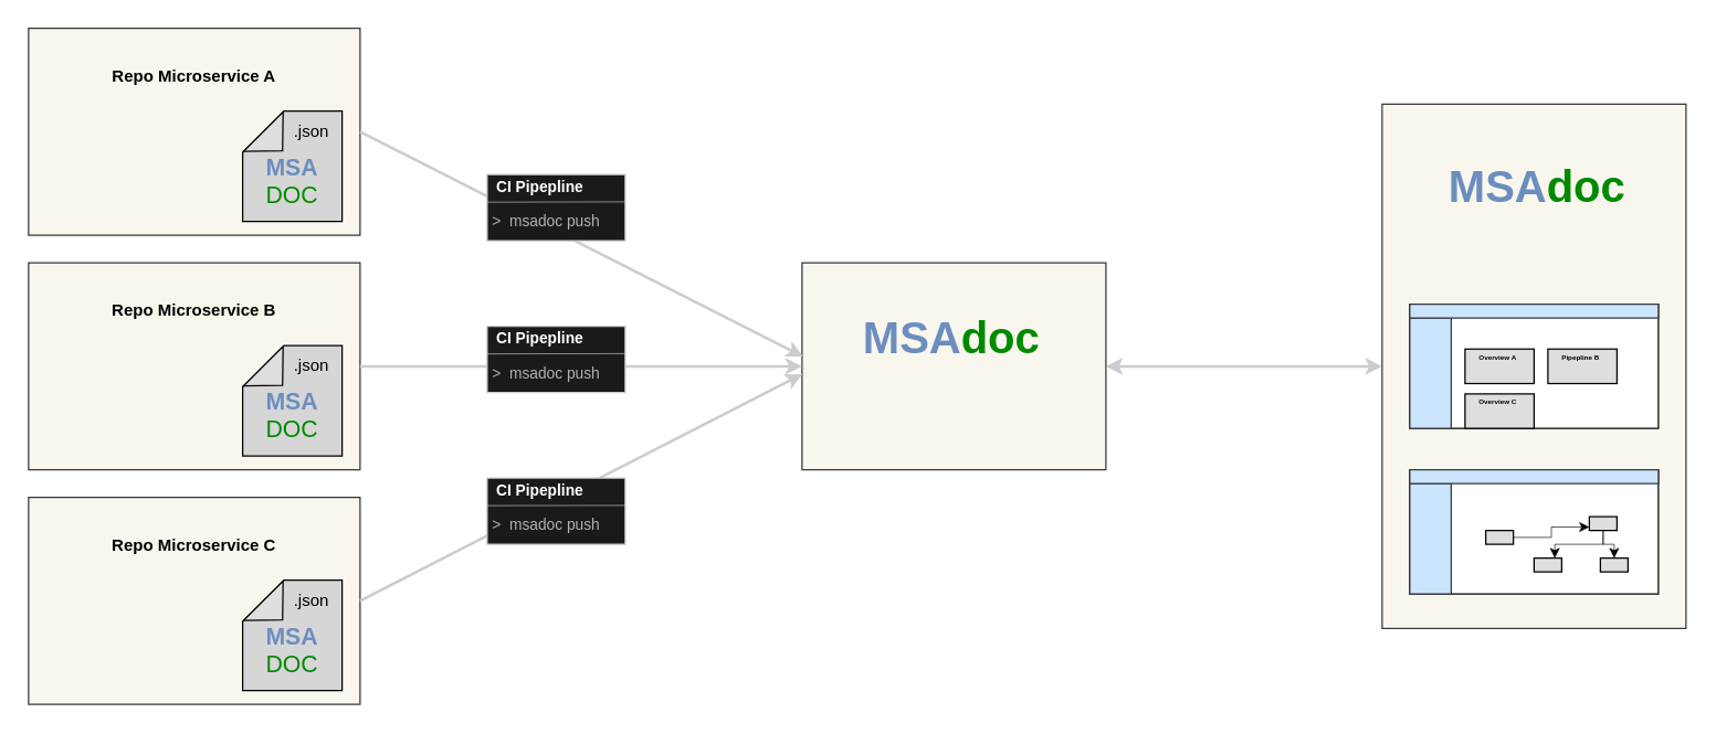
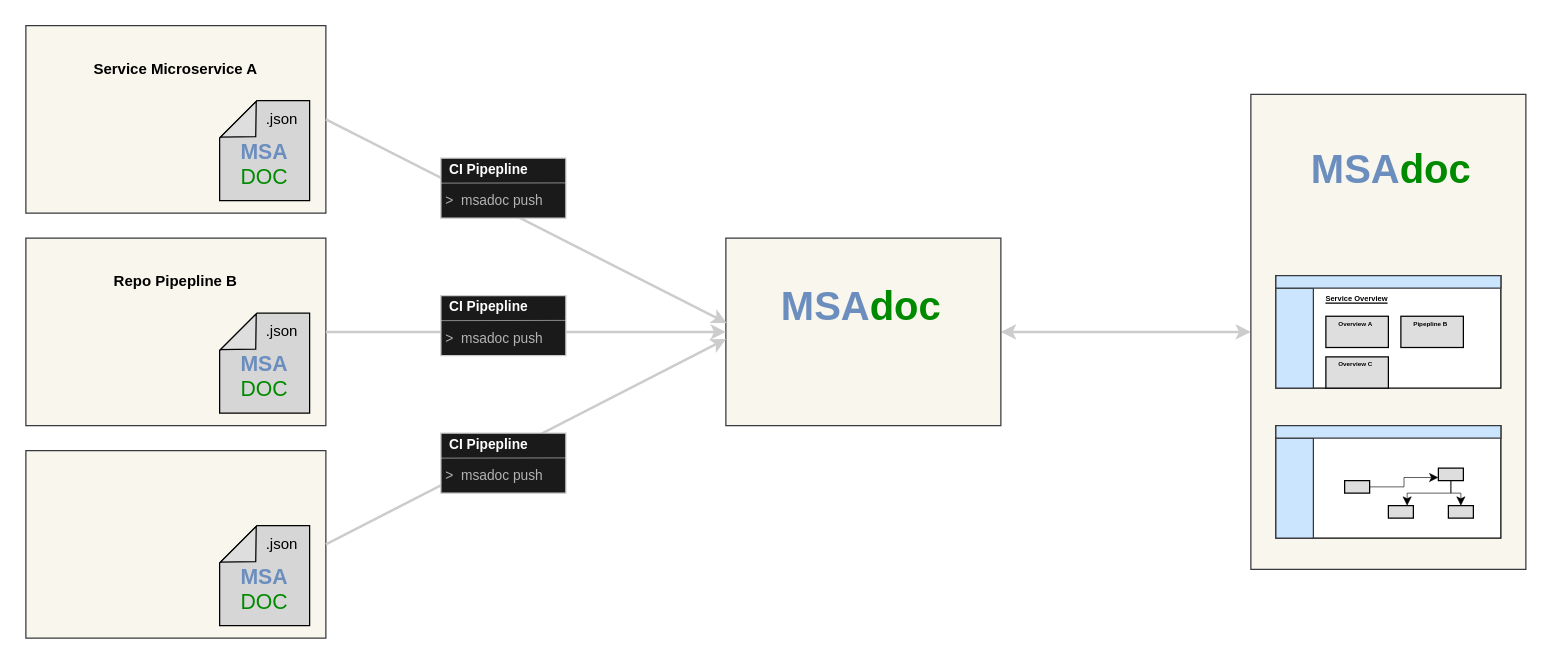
  <mxCell id="0" />
  <mxCell id="1" parent="0" />
  <mxCell id="2" value="" style="group;" connectable="0" vertex="1" parent="1"><mxGeometry y="20" width="240" height="150" as="geometry" x="20" /></mxCell>
  <mxCell id="3" value="" style="rounded=0;whiteSpace=wrap;html=1;fillColor=#f9f7ed;strokeColor=#36393d;" vertex="1" parent="2"><mxGeometry width="240" height="150" as="geometry" /></mxCell>
- <mxCell id="4" value="Repo Microservice A" style="text;html=1;strokeColor=none;fillColor=none;align=center;verticalAlign=middle;whiteSpace=wrap;rounded=0;fontStyle=1" vertex="1" parent="2"><mxGeometry y="15.0" width="240" height="40.909" as="geometry" /></mxCell>
+ <mxCell id="4" value="Service Microservice A" style="text;html=1;strokeColor=none;fillColor=none;align=center;verticalAlign=middle;whiteSpace=wrap;rounded=0;fontStyle=1" vertex="1" parent="2"><mxGeometry y="15.0" width="240" height="40.909" as="geometry" /></mxCell>
  <mxCell id="5" value="" style="group" connectable="0" vertex="1" parent="2"><mxGeometry x="155" y="60" width="100" height="80" as="geometry" /></mxCell>
  <mxCell id="6" value="" style="group" connectable="0" vertex="1" parent="5"><mxGeometry width="72" height="80" as="geometry" /></mxCell>
  <mxCell id="7" style="edgeStyle=orthogonalEdgeStyle;rounded=0;orthogonalLoop=1;jettySize=auto;html=1;exitX=1;exitY=0.5;exitDx=0;exitDy=0;exitPerimeter=0;entryX=1;entryY=0.25;entryDx=0;entryDy=0;fontColor=#000000;" edge="1" parent="6" source="8" target="11"><mxGeometry relative="1" as="geometry" /></mxCell>
  <mxCell id="8" value="" style="shape=card;whiteSpace=wrap;html=1;fillColor=#D6D6D6;" vertex="1" parent="6"><mxGeometry width="72" height="80" as="geometry" /></mxCell>
  <mxCell id="9" value="" style="triangle;whiteSpace=wrap;html=1;rotation=45;fillColor=#DEDEDE;" vertex="1" parent="6"><mxGeometry x="12.13" y="1.69" width="19.63" height="40.38" as="geometry" /></mxCell>
  <mxCell id="10" value="DOC" style="text;html=1;align=center;verticalAlign=middle;whiteSpace=wrap;rounded=0;fontSize=17;fontStyle=0;fontColor=#008A00;" vertex="1" parent="6"><mxGeometry x="9" y="50.4" width="54" height="24" as="geometry" /></mxCell>
  <mxCell id="11" value="MSA" style="text;html=1;align=center;verticalAlign=middle;whiteSpace=wrap;rounded=0;fontSize=17;fontStyle=1;fontColor=#6C8EBF;" vertex="1" parent="6"><mxGeometry x="9" y="30" width="54" height="24" as="geometry" /></mxCell>
  <mxCell id="12" value="&lt;font color=&quot;#000000&quot;&gt;.json&lt;/font&gt;" style="text;html=1;strokeColor=none;fillColor=none;align=center;verticalAlign=middle;whiteSpace=wrap;rounded=0;fontColor=#008A00;" vertex="1" parent="6"><mxGeometry x="30" width="40" height="30" as="geometry" /></mxCell>
  <mxCell id="13" value="" style="group;" connectable="0" vertex="1" parent="1"><mxGeometry y="190" width="240" height="150" as="geometry" x="20" /></mxCell>
  <mxCell id="14" value="" style="rounded=0;whiteSpace=wrap;html=1;fillColor=#f9f7ed;strokeColor=#36393d;" vertex="1" parent="13"><mxGeometry width="240" height="150" as="geometry" /></mxCell>
- <mxCell id="15" value="Repo Microservice B" style="text;html=1;strokeColor=none;fillColor=none;align=center;verticalAlign=middle;whiteSpace=wrap;rounded=0;fontStyle=1" vertex="1" parent="13"><mxGeometry y="15.0" width="240" height="40.909" as="geometry" /></mxCell>
+ <mxCell id="15" value="Repo Pipepline B" style="text;html=1;strokeColor=none;fillColor=none;align=center;verticalAlign=middle;whiteSpace=wrap;rounded=0;fontStyle=1" vertex="1" parent="13"><mxGeometry y="15.0" width="240" height="40.909" as="geometry" /></mxCell>
  <mxCell id="16" value="" style="group" connectable="0" vertex="1" parent="13"><mxGeometry x="155" y="60" width="100" height="80" as="geometry" /></mxCell>
  <mxCell id="17" value="" style="group" connectable="0" vertex="1" parent="16"><mxGeometry width="72" height="80" as="geometry" /></mxCell>
  <mxCell id="18" style="edgeStyle=orthogonalEdgeStyle;rounded=0;orthogonalLoop=1;jettySize=auto;html=1;exitX=1;exitY=0.5;exitDx=0;exitDy=0;exitPerimeter=0;entryX=1;entryY=0.25;entryDx=0;entryDy=0;fontColor=#000000;" edge="1" parent="17" source="19" target="22"><mxGeometry relative="1" as="geometry" /></mxCell>
  <mxCell id="19" value="" style="shape=card;whiteSpace=wrap;html=1;fillColor=#D6D6D6;" vertex="1" parent="17"><mxGeometry width="72" height="80" as="geometry" /></mxCell>
  <mxCell id="20" value="" style="triangle;whiteSpace=wrap;html=1;rotation=45;fillColor=#DEDEDE;" vertex="1" parent="17"><mxGeometry x="12.13" y="1.69" width="19.63" height="40.38" as="geometry" /></mxCell>
  <mxCell id="21" value="DOC" style="text;html=1;align=center;verticalAlign=middle;whiteSpace=wrap;rounded=0;fontSize=17;fontStyle=0;fontColor=#008A00;" vertex="1" parent="17"><mxGeometry x="9" y="50.4" width="54" height="24" as="geometry" /></mxCell>
  <mxCell id="22" value="MSA" style="text;html=1;align=center;verticalAlign=middle;whiteSpace=wrap;rounded=0;fontSize=17;fontStyle=1;fontColor=#6C8EBF;" vertex="1" parent="17"><mxGeometry x="9" y="30" width="54" height="24" as="geometry" /></mxCell>
  <mxCell id="23" value="&lt;font color=&quot;#000000&quot;&gt;.json&lt;/font&gt;" style="text;html=1;strokeColor=none;fillColor=none;align=center;verticalAlign=middle;whiteSpace=wrap;rounded=0;fontColor=#008A00;" vertex="1" parent="17"><mxGeometry x="30" width="40" height="30" as="geometry" /></mxCell>
  <mxCell id="24" value="" style="group;" connectable="0" vertex="1" parent="1"><mxGeometry y="360" width="240" height="150" as="geometry" x="20" /></mxCell>
  <mxCell id="25" value="" style="rounded=0;whiteSpace=wrap;html=1;fillColor=#f9f7ed;strokeColor=#36393d;" vertex="1" parent="24"><mxGeometry width="240" height="150" as="geometry" /></mxCell>
- <mxCell id="26" value="Repo Microservice C" style="text;html=1;strokeColor=none;fillColor=none;align=center;verticalAlign=middle;whiteSpace=wrap;rounded=0;fontStyle=1" vertex="1" parent="24"><mxGeometry y="15.0" width="240" height="40.909" as="geometry" /></mxCell>
  <mxCell id="27" value="" style="group" connectable="0" vertex="1" parent="24"><mxGeometry x="155" y="60" width="100" height="80" as="geometry" /></mxCell>
  <mxCell id="28" value="" style="group" connectable="0" vertex="1" parent="27"><mxGeometry width="72" height="80" as="geometry" /></mxCell>
  <mxCell id="29" style="edgeStyle=orthogonalEdgeStyle;rounded=0;orthogonalLoop=1;jettySize=auto;html=1;exitX=1;exitY=0.5;exitDx=0;exitDy=0;exitPerimeter=0;entryX=1;entryY=0.25;entryDx=0;entryDy=0;fontColor=#000000;" edge="1" parent="28" source="30" target="33"><mxGeometry relative="1" as="geometry" /></mxCell>
  <mxCell id="30" value="" style="shape=card;whiteSpace=wrap;html=1;fillColor=#D6D6D6;" vertex="1" parent="28"><mxGeometry width="72" height="80" as="geometry" /></mxCell>
  <mxCell id="31" value="" style="triangle;whiteSpace=wrap;html=1;rotation=45;fillColor=#DEDEDE;" vertex="1" parent="28"><mxGeometry x="12.13" y="1.69" width="19.63" height="40.38" as="geometry" /></mxCell>
  <mxCell id="32" value="DOC" style="text;html=1;align=center;verticalAlign=middle;whiteSpace=wrap;rounded=0;fontSize=17;fontStyle=0;fontColor=#008A00;" vertex="1" parent="28"><mxGeometry x="9" y="50.4" width="54" height="24" as="geometry" /></mxCell>
  <mxCell id="33" value="MSA" style="text;html=1;align=center;verticalAlign=middle;whiteSpace=wrap;rounded=0;fontSize=17;fontStyle=1;fontColor=#6C8EBF;" vertex="1" parent="28"><mxGeometry x="9" y="30" width="54" height="24" as="geometry" /></mxCell>
  <mxCell id="34" value="&lt;font color=&quot;#000000&quot;&gt;.json&lt;/font&gt;" style="text;html=1;strokeColor=none;fillColor=none;align=center;verticalAlign=middle;whiteSpace=wrap;rounded=0;fontColor=#008A00;" vertex="1" parent="28"><mxGeometry x="30" width="40" height="30" as="geometry" /></mxCell>
  <mxCell id="35" value="" style="edgeStyle=orthogonalEdgeStyle;rounded=0;orthogonalLoop=1;jettySize=auto;html=1;fontSize=20;fontColor=#000000;startArrow=classic;startFill=1;strokeWidth=2;fillColor=#f9f7ed;strokeColor=#CCCCCC;" edge="1" parent="1" source="36" target="43"><mxGeometry relative="1" as="geometry" /></mxCell>
  <mxCell id="36" value="" style="rounded=0;whiteSpace=wrap;html=1;fillColor=#f9f7ed;strokeColor=#36393d;" vertex="1" parent="1"><mxGeometry x="580" y="190" width="220" height="150" as="geometry" /></mxCell>
  <mxCell id="37" value="" style="group" connectable="0" vertex="1" parent="1"><mxGeometry x="630" y="230" width="124" height="30" as="geometry" /></mxCell>
  <mxCell id="38" value="MSA" style="text;html=1;strokeColor=none;fillColor=none;align=center;verticalAlign=middle;whiteSpace=wrap;rounded=0;fontSize=32;fontStyle=1;fontColor=#6C8EBF;" vertex="1" parent="37"><mxGeometry width="60" height="30" as="geometry" /></mxCell>
  <mxCell id="39" value="doc" style="text;html=1;align=center;verticalAlign=middle;whiteSpace=wrap;rounded=0;fontSize=32;fontStyle=1;fontColor=#008A00;" vertex="1" parent="37"><mxGeometry x="64" width="60" height="30" as="geometry" /></mxCell>
  <mxCell id="40" value="" style="endArrow=classic;html=1;rounded=0;fontSize=24;fontColor=#000000;exitX=1;exitY=0.5;exitDx=0;exitDy=0;entryX=0.003;entryY=0.453;entryDx=0;entryDy=0;entryPerimeter=0;strokeWidth=2;fillColor=#f9f7ed;strokeColor=#CCCCCC;" edge="1" parent="1" source="3" target="36"><mxGeometry width="50" height="50" relative="1" as="geometry"><mxPoint x="530" y="140" as="sourcePoint" /><mxPoint x="580" y="265" as="targetPoint" /></mxGeometry></mxCell>
  <mxCell id="41" value="" style="endArrow=classic;html=1;rounded=0;fontSize=24;fontColor=#000000;exitX=1;exitY=0.5;exitDx=0;exitDy=0;entryX=0;entryY=0.5;entryDx=0;entryDy=0;strokeWidth=2;fillColor=#f9f7ed;strokeColor=#CCCCCC;" edge="1" parent="1" source="14" target="36"><mxGeometry width="50" height="50" relative="1" as="geometry"><mxPoint x="600" y="180" as="sourcePoint" /><mxPoint x="650" y="130" as="targetPoint" /></mxGeometry></mxCell>
  <mxCell id="42" value="" style="endArrow=classic;html=1;rounded=0;fontSize=24;fontColor=#000000;entryX=0.001;entryY=0.538;entryDx=0;entryDy=0;entryPerimeter=0;exitX=1;exitY=0.5;exitDx=0;exitDy=0;strokeWidth=2;fillColor=#f9f7ed;strokeColor=#CCCCCC;" edge="1" parent="1" source="25" target="36"><mxGeometry width="50" height="50" relative="1" as="geometry"><mxPoint x="390" y="440" as="sourcePoint" /><mxPoint x="650" y="310" as="targetPoint" /></mxGeometry></mxCell>
  <mxCell id="43" value="" style="rounded=0;whiteSpace=wrap;html=1;fillColor=#f9f7ed;strokeColor=#36393d;" vertex="1" parent="1"><mxGeometry x="1000" y="75" width="220" height="380" as="geometry" /></mxCell>
  <mxCell id="44" value="" style="group" connectable="0" vertex="1" parent="1"><mxGeometry x="1054" y="120" width="124" height="30" as="geometry" /></mxCell>
  <mxCell id="45" value="MSA" style="text;html=1;strokeColor=none;fillColor=none;align=center;verticalAlign=middle;whiteSpace=wrap;rounded=0;fontSize=32;fontStyle=1;fontColor=#6C8EBF;" vertex="1" parent="44"><mxGeometry width="60" height="30" as="geometry" /></mxCell>
  <mxCell id="46" value="doc" style="text;html=1;align=center;verticalAlign=middle;whiteSpace=wrap;rounded=0;fontSize=32;fontStyle=1;fontColor=#008A00;" vertex="1" parent="44"><mxGeometry x="64" width="60" height="30" as="geometry" /></mxCell>
  <mxCell id="47" value="" style="group" connectable="0" vertex="1" parent="1"><mxGeometry x="1020" y="340" width="180" height="90" as="geometry" /></mxCell>
  <mxCell id="48" value="" style="rounded=0;whiteSpace=wrap;html=1;fontSize=20;" vertex="1" parent="47"><mxGeometry width="180" height="90" as="geometry" /></mxCell>
  <mxCell id="49" value="" style="rounded=0;whiteSpace=wrap;html=1;fontSize=5;fillColor=#cce5ff;strokeColor=#36393d;" vertex="1" parent="47"><mxGeometry y="10" width="30" height="80" as="geometry" /></mxCell>
  <mxCell id="50" value="" style="rounded=0;whiteSpace=wrap;html=1;fontSize=5;fillColor=#cce5ff;strokeColor=#36393d;" vertex="1" parent="47"><mxGeometry width="180" height="10" as="geometry" /></mxCell>
  <mxCell id="51" value="" style="group" connectable="0" vertex="1" parent="47"><mxGeometry x="55" y="34" width="103" height="40" as="geometry" /></mxCell>
  <mxCell id="52" value="" style="rounded=0;whiteSpace=wrap;html=1;fontSize=6;fontColor=#000000;fillColor=#DEDEDE;" vertex="1" parent="51"><mxGeometry y="10" width="20" height="10" as="geometry" /></mxCell>
  <mxCell id="53" value="" style="rounded=0;whiteSpace=wrap;html=1;fontSize=6;fontColor=#000000;fillColor=#DEDEDE;" vertex="1" parent="51"><mxGeometry x="35" y="30" width="20" height="10" as="geometry" /></mxCell>
  <mxCell id="54" style="edgeStyle=orthogonalEdgeStyle;rounded=0;orthogonalLoop=1;jettySize=auto;html=1;entryX=0.75;entryY=0;entryDx=0;entryDy=0;strokeWidth=0.5;fontSize=6;fontColor=#000000;startArrow=none;startFill=0;" edge="1" parent="51" source="55" target="53"><mxGeometry relative="1" as="geometry"><Array as="points"><mxPoint x="85" y="20" /><mxPoint x="50" y="20" /></Array></mxGeometry></mxCell>
  <mxCell id="55" value="" style="rounded=0;whiteSpace=wrap;html=1;fontSize=6;fontColor=#000000;fillColor=#DEDEDE;" vertex="1" parent="51"><mxGeometry x="75" width="20" height="10" as="geometry" /></mxCell>
  <mxCell id="56" style="edgeStyle=orthogonalEdgeStyle;rounded=0;orthogonalLoop=1;jettySize=auto;html=1;entryX=0;entryY=0.75;entryDx=0;entryDy=0;fontSize=6;fontColor=#000000;startArrow=none;startFill=0;strokeWidth=0.5;" edge="1" parent="51" source="52" target="55"><mxGeometry relative="1" as="geometry" /></mxCell>
  <mxCell id="57" value="" style="rounded=0;whiteSpace=wrap;html=1;fontSize=6;fontColor=#000000;fillColor=#DEDEDE;" vertex="1" parent="51"><mxGeometry x="83" y="30" width="20" height="10" as="geometry" /></mxCell>
  <mxCell id="58" style="edgeStyle=orthogonalEdgeStyle;rounded=0;orthogonalLoop=1;jettySize=auto;html=1;entryX=0.5;entryY=0;entryDx=0;entryDy=0;strokeWidth=0.5;fontSize=6;fontColor=#000000;startArrow=none;startFill=0;" edge="1" parent="51" source="55" target="57"><mxGeometry relative="1" as="geometry"><Array as="points"><mxPoint x="85" y="20" /><mxPoint x="93" y="20" /></Array></mxGeometry></mxCell>
  <mxCell id="59" value="" style="group" connectable="0" vertex="1" parent="1"><mxGeometry x="1020" y="220" width="180" height="90" as="geometry" /></mxCell>
  <mxCell id="60" value="" style="rounded=0;whiteSpace=wrap;html=1;fontSize=20;" vertex="1" parent="59"><mxGeometry width="180" height="90" as="geometry" /></mxCell>
  <mxCell id="61" value="" style="rounded=0;whiteSpace=wrap;html=1;fontSize=8;fontColor=#000000;fillColor=#DEDEDE;" vertex="1" parent="59"><mxGeometry x="40" y="32.5" width="50" height="25" as="geometry" /></mxCell>
  <mxCell id="62" value="" style="rounded=0;whiteSpace=wrap;html=1;fontSize=8;fontColor=#000000;fillColor=#DEDEDE;" vertex="1" parent="59"><mxGeometry x="100" y="32.5" width="50" height="25" as="geometry" /></mxCell>
  <mxCell id="63" value="" style="rounded=0;whiteSpace=wrap;html=1;fontSize=8;fontColor=#000000;fillColor=#DEDEDE;" vertex="1" parent="59"><mxGeometry x="40" y="65" width="50" height="25" as="geometry" /></mxCell>
  <mxCell id="64" value="&lt;font style=&quot;font-size: 5px;&quot;&gt;&lt;b&gt;Overview A&lt;/b&gt;&lt;/font&gt;" style="text;html=1;strokeColor=none;fillColor=none;align=center;verticalAlign=middle;whiteSpace=wrap;rounded=0;fontSize=8;fontColor=#000000;" vertex="1" parent="59"><mxGeometry x="38" y="32.5" width="52" height="10" as="geometry" /></mxCell>
  <mxCell id="65" value="&lt;font style=&quot;font-size: 5px;&quot;&gt;&lt;b&gt;Pipepline B&lt;/b&gt;&lt;/font&gt;" style="text;html=1;strokeColor=none;fillColor=none;align=center;verticalAlign=middle;whiteSpace=wrap;rounded=0;fontSize=8;fontColor=#000000;" vertex="1" parent="59"><mxGeometry x="98" y="32.5" width="52" height="10" as="geometry" /></mxCell>
  <mxCell id="66" value="&lt;font style=&quot;font-size: 5px;&quot;&gt;&lt;b&gt;Overview C&lt;/b&gt;&lt;/font&gt;" style="text;html=1;strokeColor=none;fillColor=none;align=center;verticalAlign=middle;whiteSpace=wrap;rounded=0;fontSize=8;fontColor=#000000;" vertex="1" parent="59"><mxGeometry x="38" y="65" width="52" height="10" as="geometry" /></mxCell>
  <mxCell id="67" value="" style="rounded=0;whiteSpace=wrap;html=1;fontSize=5;fillColor=#cce5ff;strokeColor=#36393d;" vertex="1" parent="59"><mxGeometry y="10" width="30" height="80" as="geometry" /></mxCell>
  <mxCell id="68" value="" style="rounded=0;whiteSpace=wrap;html=1;fontSize=5;fillColor=#cce5ff;strokeColor=#36393d;" vertex="1" parent="59"><mxGeometry width="180" height="10" as="geometry" /></mxCell>
+ <mxCell id="69" value="&lt;b&gt;&lt;u&gt;&lt;font style=&quot;font-size: 6px;&quot;&gt;Service Overview&lt;/font&gt;&lt;/u&gt;&lt;/b&gt;" style="text;html=1;strokeColor=none;fillColor=none;align=center;verticalAlign=middle;whiteSpace=wrap;rounded=0;fontSize=5;fontColor=#000000;" vertex="1" parent="59"><mxGeometry x="35" y="10" width="60" height="17" as="geometry" /></mxCell>
  <mxCell id="70" value="" style="group" connectable="0" vertex="1" parent="1"><mxGeometry x="350" y="120" width="102" height="55" as="geometry" /></mxCell>
  <mxCell id="71" value="" style="rounded=0;whiteSpace=wrap;html=1;fontSize=11;fontColor=#B3B3B3;fillColor=#1A1A1A;strokeColor=#CCCCCC;" vertex="1" parent="70"><mxGeometry x="2" y="6" width="100" height="48" as="geometry" /></mxCell>
  <mxCell id="72" value="&lt;font style=&quot;font-size: 11px;&quot;&gt;&amp;gt;&amp;nbsp; msadoc push&lt;/font&gt;" style="text;html=1;strokeColor=none;fillColor=none;align=center;verticalAlign=middle;whiteSpace=wrap;rounded=0;fontSize=11;fontColor=#B3B3B3;" vertex="1" parent="70"><mxGeometry y="25" width="90" height="30" as="geometry" /></mxCell>
  <mxCell id="73" value="&lt;font color=&quot;#ffffff&quot;&gt;CI Pipepline&lt;/font&gt;" style="text;html=1;strokeColor=none;fillColor=none;align=left;verticalAlign=middle;whiteSpace=wrap;rounded=0;fontSize=11;fontColor=#1A1A1A;fontStyle=1" vertex="1" parent="70"><mxGeometry x="7" width="90" height="30" as="geometry" /></mxCell>
  <mxCell id="74" value="" style="endArrow=none;html=1;rounded=0;strokeColor=#CCCCCC;strokeWidth=0.5;fontSize=11;fontColor=#FFFFFF;entryX=1.003;entryY=0.413;entryDx=0;entryDy=0;entryPerimeter=0;" edge="1" parent="70" target="71"><mxGeometry width="50" height="50" relative="1" as="geometry"><mxPoint x="2" y="26" as="sourcePoint" /><mxPoint x="82" y="-24" as="targetPoint" /></mxGeometry></mxCell>
  <mxCell id="75" value="" style="group" connectable="0" vertex="1" parent="1"><mxGeometry x="350" y="230" width="102" height="55" as="geometry" /></mxCell>
  <mxCell id="76" value="" style="rounded=0;whiteSpace=wrap;html=1;fontSize=11;fontColor=#B3B3B3;fillColor=#1A1A1A;strokeColor=#CCCCCC;" vertex="1" parent="75"><mxGeometry x="2" y="6" width="100" height="48" as="geometry" /></mxCell>
  <mxCell id="77" value="&lt;font style=&quot;font-size: 11px;&quot;&gt;&amp;gt;&amp;nbsp; msadoc push&lt;/font&gt;" style="text;html=1;strokeColor=none;fillColor=none;align=center;verticalAlign=middle;whiteSpace=wrap;rounded=0;fontSize=11;fontColor=#B3B3B3;" vertex="1" parent="75"><mxGeometry y="25" width="90" height="30" as="geometry" /></mxCell>
  <mxCell id="78" value="&lt;font color=&quot;#ffffff&quot;&gt;CI Pipepline&lt;/font&gt;" style="text;html=1;strokeColor=none;fillColor=none;align=left;verticalAlign=middle;whiteSpace=wrap;rounded=0;fontSize=11;fontColor=#1A1A1A;fontStyle=1" vertex="1" parent="75"><mxGeometry x="7" width="90" height="30" as="geometry" /></mxCell>
  <mxCell id="79" value="" style="endArrow=none;html=1;rounded=0;strokeColor=#CCCCCC;strokeWidth=0.5;fontSize=11;fontColor=#FFFFFF;entryX=1.003;entryY=0.413;entryDx=0;entryDy=0;entryPerimeter=0;" edge="1" parent="75" target="76"><mxGeometry width="50" height="50" relative="1" as="geometry"><mxPoint x="2" y="26" as="sourcePoint" /><mxPoint x="82" y="-24" as="targetPoint" /></mxGeometry></mxCell>
  <mxCell id="80" value="" style="group" connectable="0" vertex="1" parent="1"><mxGeometry x="350" y="340" width="102" height="55" as="geometry" /></mxCell>
  <mxCell id="81" value="" style="rounded=0;whiteSpace=wrap;html=1;fontSize=11;fontColor=#B3B3B3;fillColor=#1A1A1A;strokeColor=#CCCCCC;" vertex="1" parent="80"><mxGeometry x="2" y="6" width="100" height="48" as="geometry" /></mxCell>
  <mxCell id="82" value="&lt;font style=&quot;font-size: 11px;&quot;&gt;&amp;gt;&amp;nbsp; msadoc push&lt;/font&gt;" style="text;html=1;strokeColor=none;fillColor=none;align=center;verticalAlign=middle;whiteSpace=wrap;rounded=0;fontSize=11;fontColor=#B3B3B3;" vertex="1" parent="80"><mxGeometry y="25" width="90" height="30" as="geometry" /></mxCell>
  <mxCell id="83" value="&lt;font color=&quot;#ffffff&quot;&gt;CI Pipepline&lt;/font&gt;" style="text;html=1;strokeColor=none;fillColor=none;align=left;verticalAlign=middle;whiteSpace=wrap;rounded=0;fontSize=11;fontColor=#1A1A1A;fontStyle=1" vertex="1" parent="80"><mxGeometry x="7" width="90" height="30" as="geometry" /></mxCell>
  <mxCell id="84" value="" style="endArrow=none;html=1;rounded=0;strokeColor=#CCCCCC;strokeWidth=0.5;fontSize=11;fontColor=#FFFFFF;entryX=1.003;entryY=0.413;entryDx=0;entryDy=0;entryPerimeter=0;" edge="1" parent="80" target="81"><mxGeometry width="50" height="50" relative="1" as="geometry"><mxPoint x="2" y="26" as="sourcePoint" /><mxPoint x="82" y="-24" as="targetPoint" /></mxGeometry></mxCell>
